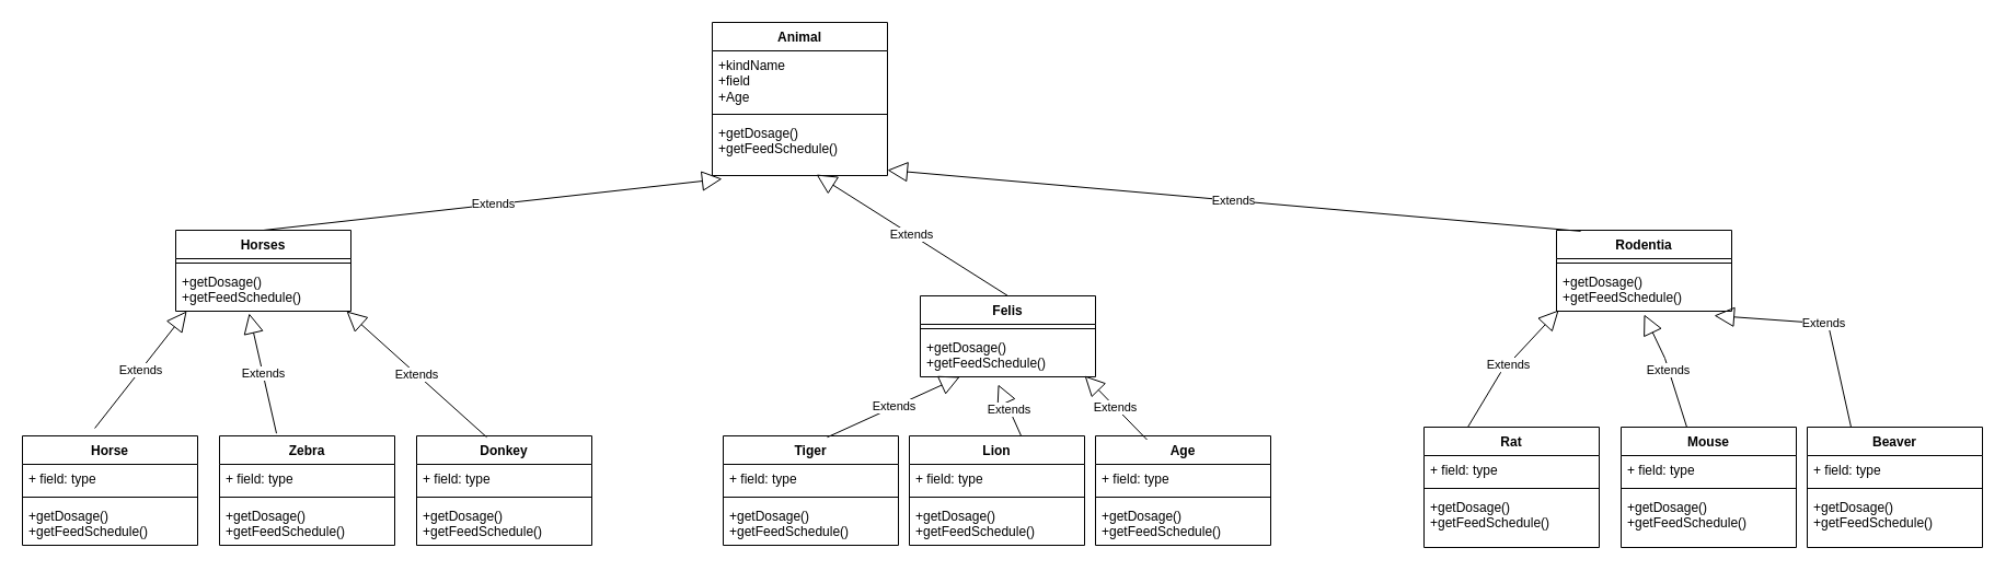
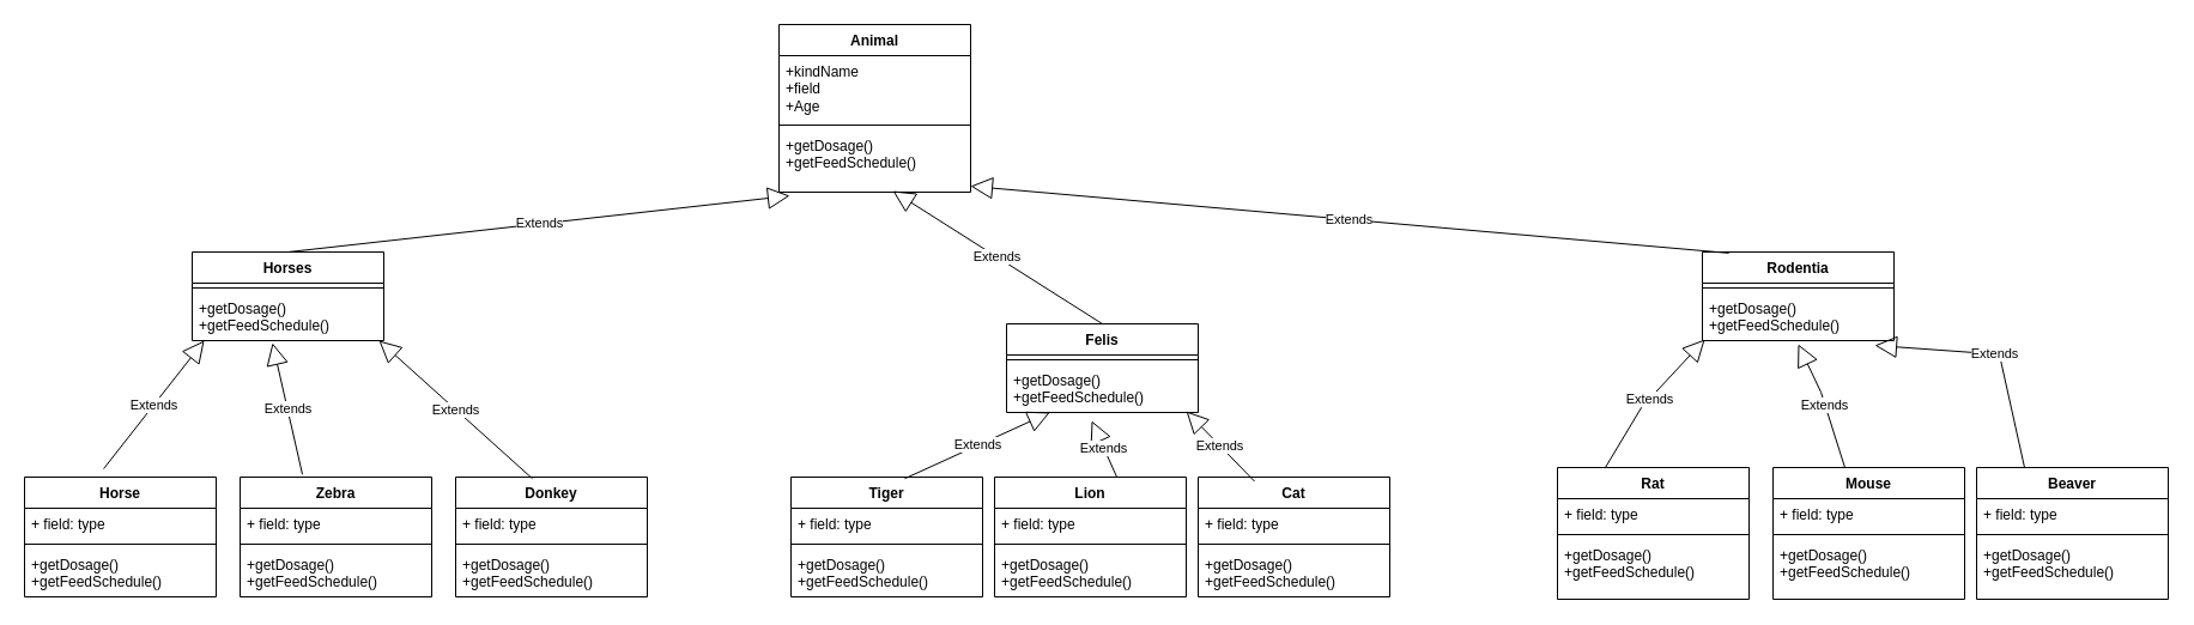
  <mxCell id="0" />
  <mxCell id="1" parent="0" />
  <mxCell id="2" value="Animal" style="swimlane;fontStyle=1;align=center;verticalAlign=top;childLayout=stackLayout;horizontal=1;startSize=26;horizontalStack=0;resizeParent=1;resizeParentMax=0;resizeLast=0;collapsible=1;marginBottom=0;whiteSpace=wrap;html=1;" vertex="1" parent="1"><mxGeometry x="650" y="20" width="160" height="140" as="geometry" /></mxCell>
  <mxCell id="3" value="+kindName&lt;br&gt;+field&lt;br&gt;+Age&lt;br&gt;" style="text;strokeColor=none;fillColor=none;align=left;verticalAlign=top;spacingLeft=4;spacingRight=4;overflow=hidden;rotatable=0;points=[[0,0.5],[1,0.5]];portConstraint=eastwest;whiteSpace=wrap;html=1;" vertex="1" parent="2"><mxGeometry y="26" width="160" height="54" as="geometry" /></mxCell>
  <mxCell id="4" value="" style="line;strokeWidth=1;fillColor=none;align=left;verticalAlign=middle;spacingTop=-1;spacingLeft=3;spacingRight=3;rotatable=0;labelPosition=right;points=[];portConstraint=eastwest;strokeColor=inherit;" vertex="1" parent="2"><mxGeometry y="80" width="160" height="8" as="geometry" /></mxCell>
  <mxCell id="5" value="+getDosage()&lt;br&gt;+getFeedSchedule()" style="text;strokeColor=none;fillColor=none;align=left;verticalAlign=top;spacingLeft=4;spacingRight=4;overflow=hidden;rotatable=0;points=[[0,0.5],[1,0.5]];portConstraint=eastwest;whiteSpace=wrap;html=1;" vertex="1" parent="2"><mxGeometry y="88" width="160" height="52" as="geometry" /></mxCell>
  <mxCell id="6" value="Horses" style="swimlane;fontStyle=1;align=center;verticalAlign=top;childLayout=stackLayout;horizontal=1;startSize=26;horizontalStack=0;resizeParent=1;resizeParentMax=0;resizeLast=0;collapsible=1;marginBottom=0;whiteSpace=wrap;html=1;" vertex="1" parent="1"><mxGeometry x="160" y="210" width="160" height="74" as="geometry" /></mxCell>
  <mxCell id="7" value="" style="line;strokeWidth=1;fillColor=none;align=left;verticalAlign=middle;spacingTop=-1;spacingLeft=3;spacingRight=3;rotatable=0;labelPosition=right;points=[];portConstraint=eastwest;strokeColor=inherit;" vertex="1" parent="6"><mxGeometry y="26" width="160" height="8" as="geometry" /></mxCell>
  <mxCell id="8" value="+getDosage()&lt;br&gt;+getFeedSchedule()&lt;br&gt;" style="text;strokeColor=none;fillColor=none;align=left;verticalAlign=top;spacingLeft=4;spacingRight=4;overflow=hidden;rotatable=0;points=[[0,0.5],[1,0.5]];portConstraint=eastwest;whiteSpace=wrap;html=1;" vertex="1" parent="6"><mxGeometry y="34" width="160" height="40" as="geometry" /></mxCell>
  <mxCell id="9" value="Felis" style="swimlane;fontStyle=1;align=center;verticalAlign=top;childLayout=stackLayout;horizontal=1;startSize=26;horizontalStack=0;resizeParent=1;resizeParentMax=0;resizeLast=0;collapsible=1;marginBottom=0;whiteSpace=wrap;html=1;" vertex="1" parent="1"><mxGeometry x="840" y="270" width="160" height="74" as="geometry" /></mxCell>
  <mxCell id="10" value="" style="line;strokeWidth=1;fillColor=none;align=left;verticalAlign=middle;spacingTop=-1;spacingLeft=3;spacingRight=3;rotatable=0;labelPosition=right;points=[];portConstraint=eastwest;strokeColor=inherit;" vertex="1" parent="9"><mxGeometry y="26" width="160" height="8" as="geometry" /></mxCell>
  <mxCell id="11" value="+getDosage()&lt;br style=&quot;border-color: var(--border-color);&quot;&gt;+getFeedSchedule()" style="text;strokeColor=none;fillColor=none;align=left;verticalAlign=top;spacingLeft=4;spacingRight=4;overflow=hidden;rotatable=0;points=[[0,0.5],[1,0.5]];portConstraint=eastwest;whiteSpace=wrap;html=1;" vertex="1" parent="9"><mxGeometry y="34" width="160" height="40" as="geometry" /></mxCell>
  <mxCell id="12" value="Rodentia" style="swimlane;fontStyle=1;align=center;verticalAlign=top;childLayout=stackLayout;horizontal=1;startSize=26;horizontalStack=0;resizeParent=1;resizeParentMax=0;resizeLast=0;collapsible=1;marginBottom=0;whiteSpace=wrap;html=1;" vertex="1" parent="1"><mxGeometry x="1421" y="210" width="160" height="74" as="geometry" /></mxCell>
  <mxCell id="13" value="" style="line;strokeWidth=1;fillColor=none;align=left;verticalAlign=middle;spacingTop=-1;spacingLeft=3;spacingRight=3;rotatable=0;labelPosition=right;points=[];portConstraint=eastwest;strokeColor=inherit;" vertex="1" parent="12"><mxGeometry y="26" width="160" height="8" as="geometry" /></mxCell>
  <mxCell id="14" value="+getDosage()&lt;br style=&quot;border-color: var(--border-color);&quot;&gt;+getFeedSchedule()" style="text;strokeColor=none;fillColor=none;align=left;verticalAlign=top;spacingLeft=4;spacingRight=4;overflow=hidden;rotatable=0;points=[[0,0.5],[1,0.5]];portConstraint=eastwest;whiteSpace=wrap;html=1;" vertex="1" parent="12"><mxGeometry y="34" width="160" height="40" as="geometry" /></mxCell>
  <mxCell id="15" value="Extends" style="endArrow=block;endSize=16;endFill=0;html=1;rounded=0;exitX=0.5;exitY=0;exitDx=0;exitDy=0;entryX=0.056;entryY=1.058;entryDx=0;entryDy=0;entryPerimeter=0;" edge="1" parent="1" source="6" target="5"><mxGeometry width="160" relative="1" as="geometry"><mxPoint x="400" y="170" as="sourcePoint" /><mxPoint x="560" y="170" as="targetPoint" /></mxGeometry></mxCell>
  <mxCell id="16" value="Extends" style="endArrow=block;endSize=16;endFill=0;html=1;rounded=0;exitX=0.5;exitY=0;exitDx=0;exitDy=0;entryX=0.594;entryY=0.981;entryDx=0;entryDy=0;entryPerimeter=0;" edge="1" parent="1" source="9" target="5"><mxGeometry width="160" relative="1" as="geometry"><mxPoint x="691" y="220" as="sourcePoint" /><mxPoint x="930" y="153" as="targetPoint" /></mxGeometry></mxCell>
  <mxCell id="17" value="Extends" style="endArrow=block;endSize=16;endFill=0;html=1;rounded=0;exitX=0.138;exitY=0.012;exitDx=0;exitDy=0;entryX=1;entryY=0.904;entryDx=0;entryDy=0;entryPerimeter=0;exitPerimeter=0;" edge="1" parent="1" source="12" target="5"><mxGeometry width="160" relative="1" as="geometry"><mxPoint x="950" y="227" as="sourcePoint" /><mxPoint x="1189" y="160" as="targetPoint" /></mxGeometry></mxCell>
  <mxCell id="18" value="Horse" style="swimlane;fontStyle=1;align=center;verticalAlign=top;childLayout=stackLayout;horizontal=1;startSize=26;horizontalStack=0;resizeParent=1;resizeParentMax=0;resizeLast=0;collapsible=1;marginBottom=0;whiteSpace=wrap;html=1;" vertex="1" parent="1"><mxGeometry x="20" y="398" width="160" height="100" as="geometry" /></mxCell>
  <mxCell id="19" value="+ field: type" style="text;strokeColor=none;fillColor=none;align=left;verticalAlign=top;spacingLeft=4;spacingRight=4;overflow=hidden;rotatable=0;points=[[0,0.5],[1,0.5]];portConstraint=eastwest;whiteSpace=wrap;html=1;" vertex="1" parent="18"><mxGeometry y="26" width="160" height="26" as="geometry" /></mxCell>
  <mxCell id="20" value="" style="line;strokeWidth=1;fillColor=none;align=left;verticalAlign=middle;spacingTop=-1;spacingLeft=3;spacingRight=3;rotatable=0;labelPosition=right;points=[];portConstraint=eastwest;strokeColor=inherit;" vertex="1" parent="18"><mxGeometry y="52" width="160" height="8" as="geometry" /></mxCell>
  <mxCell id="21" value="+getDosage()&lt;br style=&quot;border-color: var(--border-color);&quot;&gt;+getFeedSchedule()" style="text;strokeColor=none;fillColor=none;align=left;verticalAlign=top;spacingLeft=4;spacingRight=4;overflow=hidden;rotatable=0;points=[[0,0.5],[1,0.5]];portConstraint=eastwest;whiteSpace=wrap;html=1;" vertex="1" parent="18"><mxGeometry y="60" width="160" height="40" as="geometry" /></mxCell>
  <mxCell id="22" value="Zebra" style="swimlane;fontStyle=1;align=center;verticalAlign=top;childLayout=stackLayout;horizontal=1;startSize=26;horizontalStack=0;resizeParent=1;resizeParentMax=0;resizeLast=0;collapsible=1;marginBottom=0;whiteSpace=wrap;html=1;" vertex="1" parent="1"><mxGeometry x="200" y="398" width="160" height="100" as="geometry" /></mxCell>
  <mxCell id="23" value="+ field: type" style="text;strokeColor=none;fillColor=none;align=left;verticalAlign=top;spacingLeft=4;spacingRight=4;overflow=hidden;rotatable=0;points=[[0,0.5],[1,0.5]];portConstraint=eastwest;whiteSpace=wrap;html=1;" vertex="1" parent="22"><mxGeometry y="26" width="160" height="26" as="geometry" /></mxCell>
  <mxCell id="24" value="" style="line;strokeWidth=1;fillColor=none;align=left;verticalAlign=middle;spacingTop=-1;spacingLeft=3;spacingRight=3;rotatable=0;labelPosition=right;points=[];portConstraint=eastwest;strokeColor=inherit;" vertex="1" parent="22"><mxGeometry y="52" width="160" height="8" as="geometry" /></mxCell>
  <mxCell id="25" value="+getDosage()&lt;br style=&quot;border-color: var(--border-color);&quot;&gt;+getFeedSchedule()" style="text;strokeColor=none;fillColor=none;align=left;verticalAlign=top;spacingLeft=4;spacingRight=4;overflow=hidden;rotatable=0;points=[[0,0.5],[1,0.5]];portConstraint=eastwest;whiteSpace=wrap;html=1;" vertex="1" parent="22"><mxGeometry y="60" width="160" height="40" as="geometry" /></mxCell>
  <mxCell id="26" value="Donkey" style="swimlane;fontStyle=1;align=center;verticalAlign=top;childLayout=stackLayout;horizontal=1;startSize=26;horizontalStack=0;resizeParent=1;resizeParentMax=0;resizeLast=0;collapsible=1;marginBottom=0;whiteSpace=wrap;html=1;" vertex="1" parent="1"><mxGeometry x="380" y="398" width="160" height="100" as="geometry" /></mxCell>
  <mxCell id="27" value="+ field: type" style="text;strokeColor=none;fillColor=none;align=left;verticalAlign=top;spacingLeft=4;spacingRight=4;overflow=hidden;rotatable=0;points=[[0,0.5],[1,0.5]];portConstraint=eastwest;whiteSpace=wrap;html=1;" vertex="1" parent="26"><mxGeometry y="26" width="160" height="26" as="geometry" /></mxCell>
  <mxCell id="28" value="" style="line;strokeWidth=1;fillColor=none;align=left;verticalAlign=middle;spacingTop=-1;spacingLeft=3;spacingRight=3;rotatable=0;labelPosition=right;points=[];portConstraint=eastwest;strokeColor=inherit;" vertex="1" parent="26"><mxGeometry y="52" width="160" height="8" as="geometry" /></mxCell>
  <mxCell id="29" value="+getDosage()&lt;br style=&quot;border-color: var(--border-color);&quot;&gt;+getFeedSchedule()" style="text;strokeColor=none;fillColor=none;align=left;verticalAlign=top;spacingLeft=4;spacingRight=4;overflow=hidden;rotatable=0;points=[[0,0.5],[1,0.5]];portConstraint=eastwest;whiteSpace=wrap;html=1;" vertex="1" parent="26"><mxGeometry y="60" width="160" height="40" as="geometry" /></mxCell>
  <mxCell id="30" value="Tiger" style="swimlane;fontStyle=1;align=center;verticalAlign=top;childLayout=stackLayout;horizontal=1;startSize=26;horizontalStack=0;resizeParent=1;resizeParentMax=0;resizeLast=0;collapsible=1;marginBottom=0;whiteSpace=wrap;html=1;" vertex="1" parent="1"><mxGeometry x="660" y="398" width="160" height="100" as="geometry" /></mxCell>
  <mxCell id="31" value="+ field: type" style="text;strokeColor=none;fillColor=none;align=left;verticalAlign=top;spacingLeft=4;spacingRight=4;overflow=hidden;rotatable=0;points=[[0,0.5],[1,0.5]];portConstraint=eastwest;whiteSpace=wrap;html=1;" vertex="1" parent="30"><mxGeometry y="26" width="160" height="26" as="geometry" /></mxCell>
  <mxCell id="32" value="" style="line;strokeWidth=1;fillColor=none;align=left;verticalAlign=middle;spacingTop=-1;spacingLeft=3;spacingRight=3;rotatable=0;labelPosition=right;points=[];portConstraint=eastwest;strokeColor=inherit;" vertex="1" parent="30"><mxGeometry y="52" width="160" height="8" as="geometry" /></mxCell>
  <mxCell id="33" value="+getDosage()&lt;br style=&quot;border-color: var(--border-color);&quot;&gt;+getFeedSchedule()" style="text;strokeColor=none;fillColor=none;align=left;verticalAlign=top;spacingLeft=4;spacingRight=4;overflow=hidden;rotatable=0;points=[[0,0.5],[1,0.5]];portConstraint=eastwest;whiteSpace=wrap;html=1;" vertex="1" parent="30"><mxGeometry y="60" width="160" height="40" as="geometry" /></mxCell>
  <mxCell id="34" value="Lion" style="swimlane;fontStyle=1;align=center;verticalAlign=top;childLayout=stackLayout;horizontal=1;startSize=26;horizontalStack=0;resizeParent=1;resizeParentMax=0;resizeLast=0;collapsible=1;marginBottom=0;whiteSpace=wrap;html=1;" vertex="1" parent="1"><mxGeometry x="830" y="398" width="160" height="100" as="geometry" /></mxCell>
  <mxCell id="35" value="+ field: type" style="text;strokeColor=none;fillColor=none;align=left;verticalAlign=top;spacingLeft=4;spacingRight=4;overflow=hidden;rotatable=0;points=[[0,0.5],[1,0.5]];portConstraint=eastwest;whiteSpace=wrap;html=1;" vertex="1" parent="34"><mxGeometry y="26" width="160" height="26" as="geometry" /></mxCell>
  <mxCell id="36" value="" style="line;strokeWidth=1;fillColor=none;align=left;verticalAlign=middle;spacingTop=-1;spacingLeft=3;spacingRight=3;rotatable=0;labelPosition=right;points=[];portConstraint=eastwest;strokeColor=inherit;" vertex="1" parent="34"><mxGeometry y="52" width="160" height="8" as="geometry" /></mxCell>
  <mxCell id="37" value="+getDosage()&lt;br style=&quot;border-color: var(--border-color);&quot;&gt;+getFeedSchedule()" style="text;strokeColor=none;fillColor=none;align=left;verticalAlign=top;spacingLeft=4;spacingRight=4;overflow=hidden;rotatable=0;points=[[0,0.5],[1,0.5]];portConstraint=eastwest;whiteSpace=wrap;html=1;" vertex="1" parent="34"><mxGeometry y="60" width="160" height="40" as="geometry" /></mxCell>
- <mxCell id="38" value="Age" style="swimlane;fontStyle=1;align=center;verticalAlign=top;childLayout=stackLayout;horizontal=1;startSize=26;horizontalStack=0;resizeParent=1;resizeParentMax=0;resizeLast=0;collapsible=1;marginBottom=0;whiteSpace=wrap;html=1;" vertex="1" parent="1"><mxGeometry x="1000" y="398" width="160" height="100" as="geometry" /></mxCell>
+ <mxCell id="38" value="Cat" style="swimlane;fontStyle=1;align=center;verticalAlign=top;childLayout=stackLayout;horizontal=1;startSize=26;horizontalStack=0;resizeParent=1;resizeParentMax=0;resizeLast=0;collapsible=1;marginBottom=0;whiteSpace=wrap;html=1;" vertex="1" parent="1"><mxGeometry x="1000" y="398" width="160" height="100" as="geometry" /></mxCell>
  <mxCell id="39" value="+ field: type" style="text;strokeColor=none;fillColor=none;align=left;verticalAlign=top;spacingLeft=4;spacingRight=4;overflow=hidden;rotatable=0;points=[[0,0.5],[1,0.5]];portConstraint=eastwest;whiteSpace=wrap;html=1;" vertex="1" parent="38"><mxGeometry y="26" width="160" height="26" as="geometry" /></mxCell>
  <mxCell id="40" value="" style="line;strokeWidth=1;fillColor=none;align=left;verticalAlign=middle;spacingTop=-1;spacingLeft=3;spacingRight=3;rotatable=0;labelPosition=right;points=[];portConstraint=eastwest;strokeColor=inherit;" vertex="1" parent="38"><mxGeometry y="52" width="160" height="8" as="geometry" /></mxCell>
  <mxCell id="41" value="+getDosage()&lt;br style=&quot;border-color: var(--border-color);&quot;&gt;+getFeedSchedule()" style="text;strokeColor=none;fillColor=none;align=left;verticalAlign=top;spacingLeft=4;spacingRight=4;overflow=hidden;rotatable=0;points=[[0,0.5],[1,0.5]];portConstraint=eastwest;whiteSpace=wrap;html=1;" vertex="1" parent="38"><mxGeometry y="60" width="160" height="40" as="geometry" /></mxCell>
  <mxCell id="42" value="Rat" style="swimlane;fontStyle=1;align=center;verticalAlign=top;childLayout=stackLayout;horizontal=1;startSize=26;horizontalStack=0;resizeParent=1;resizeParentMax=0;resizeLast=0;collapsible=1;marginBottom=0;whiteSpace=wrap;html=1;" vertex="1" parent="1"><mxGeometry x="1300" y="390" width="160" height="110" as="geometry" /></mxCell>
  <mxCell id="43" value="+ field: type" style="text;strokeColor=none;fillColor=none;align=left;verticalAlign=top;spacingLeft=4;spacingRight=4;overflow=hidden;rotatable=0;points=[[0,0.5],[1,0.5]];portConstraint=eastwest;whiteSpace=wrap;html=1;" vertex="1" parent="42"><mxGeometry y="26" width="160" height="26" as="geometry" /></mxCell>
  <mxCell id="44" value="" style="line;strokeWidth=1;fillColor=none;align=left;verticalAlign=middle;spacingTop=-1;spacingLeft=3;spacingRight=3;rotatable=0;labelPosition=right;points=[];portConstraint=eastwest;strokeColor=inherit;" vertex="1" parent="42"><mxGeometry y="52" width="160" height="8" as="geometry" /></mxCell>
  <mxCell id="45" value="+getDosage()&lt;br style=&quot;border-color: var(--border-color);&quot;&gt;+getFeedSchedule()" style="text;strokeColor=none;fillColor=none;align=left;verticalAlign=top;spacingLeft=4;spacingRight=4;overflow=hidden;rotatable=0;points=[[0,0.5],[1,0.5]];portConstraint=eastwest;whiteSpace=wrap;html=1;" vertex="1" parent="42"><mxGeometry y="60" width="160" height="50" as="geometry" /></mxCell>
  <mxCell id="46" value="Mouse" style="swimlane;fontStyle=1;align=center;verticalAlign=top;childLayout=stackLayout;horizontal=1;startSize=26;horizontalStack=0;resizeParent=1;resizeParentMax=0;resizeLast=0;collapsible=1;marginBottom=0;whiteSpace=wrap;html=1;" vertex="1" parent="1"><mxGeometry x="1480" y="390" width="160" height="110" as="geometry" /></mxCell>
  <mxCell id="47" value="+ field: type" style="text;strokeColor=none;fillColor=none;align=left;verticalAlign=top;spacingLeft=4;spacingRight=4;overflow=hidden;rotatable=0;points=[[0,0.5],[1,0.5]];portConstraint=eastwest;whiteSpace=wrap;html=1;" vertex="1" parent="46"><mxGeometry y="26" width="160" height="26" as="geometry" /></mxCell>
  <mxCell id="48" value="" style="line;strokeWidth=1;fillColor=none;align=left;verticalAlign=middle;spacingTop=-1;spacingLeft=3;spacingRight=3;rotatable=0;labelPosition=right;points=[];portConstraint=eastwest;strokeColor=inherit;" vertex="1" parent="46"><mxGeometry y="52" width="160" height="8" as="geometry" /></mxCell>
  <mxCell id="49" value="+getDosage()&lt;br style=&quot;border-color: var(--border-color);&quot;&gt;+getFeedSchedule()" style="text;strokeColor=none;fillColor=none;align=left;verticalAlign=top;spacingLeft=4;spacingRight=4;overflow=hidden;rotatable=0;points=[[0,0.5],[1,0.5]];portConstraint=eastwest;whiteSpace=wrap;html=1;" vertex="1" parent="46"><mxGeometry y="60" width="160" height="50" as="geometry" /></mxCell>
  <mxCell id="50" value="Beaver&lt;br&gt;" style="swimlane;fontStyle=1;align=center;verticalAlign=top;childLayout=stackLayout;horizontal=1;startSize=26;horizontalStack=0;resizeParent=1;resizeParentMax=0;resizeLast=0;collapsible=1;marginBottom=0;whiteSpace=wrap;html=1;" vertex="1" parent="1"><mxGeometry x="1650" y="390" width="160" height="110" as="geometry" /></mxCell>
  <mxCell id="51" value="+ field: type" style="text;strokeColor=none;fillColor=none;align=left;verticalAlign=top;spacingLeft=4;spacingRight=4;overflow=hidden;rotatable=0;points=[[0,0.5],[1,0.5]];portConstraint=eastwest;whiteSpace=wrap;html=1;" vertex="1" parent="50"><mxGeometry y="26" width="160" height="26" as="geometry" /></mxCell>
  <mxCell id="52" value="" style="line;strokeWidth=1;fillColor=none;align=left;verticalAlign=middle;spacingTop=-1;spacingLeft=3;spacingRight=3;rotatable=0;labelPosition=right;points=[];portConstraint=eastwest;strokeColor=inherit;" vertex="1" parent="50"><mxGeometry y="52" width="160" height="8" as="geometry" /></mxCell>
  <mxCell id="53" value="+getDosage()&lt;br style=&quot;border-color: var(--border-color);&quot;&gt;+getFeedSchedule()" style="text;strokeColor=none;fillColor=none;align=left;verticalAlign=top;spacingLeft=4;spacingRight=4;overflow=hidden;rotatable=0;points=[[0,0.5],[1,0.5]];portConstraint=eastwest;whiteSpace=wrap;html=1;" vertex="1" parent="50"><mxGeometry y="60" width="160" height="50" as="geometry" /></mxCell>
  <mxCell id="54" value="Extends" style="endArrow=block;endSize=16;endFill=0;html=1;rounded=0;exitX=0.4;exitY=0.012;exitDx=0;exitDy=0;exitPerimeter=0;entryX=0.975;entryY=1;entryDx=0;entryDy=0;entryPerimeter=0;" edge="1" parent="1" source="26" target="8"><mxGeometry width="160" relative="1" as="geometry"><mxPoint x="-90" y="230" as="sourcePoint" /><mxPoint x="70" y="230" as="targetPoint" /><Array as="points" /></mxGeometry></mxCell>
  <mxCell id="55" value="Extends" style="endArrow=block;endSize=16;endFill=0;html=1;rounded=0;exitX=0.325;exitY=-0.023;exitDx=0;exitDy=0;exitPerimeter=0;entryX=0.419;entryY=1.05;entryDx=0;entryDy=0;entryPerimeter=0;" edge="1" parent="1" source="22" target="8"><mxGeometry width="160" relative="1" as="geometry"><mxPoint x="260" y="390" as="sourcePoint" /><mxPoint x="390" y="340" as="targetPoint" /></mxGeometry></mxCell>
  <mxCell id="56" value="Extends" style="endArrow=block;endSize=16;endFill=0;html=1;rounded=0;exitX=0.413;exitY=-0.07;exitDx=0;exitDy=0;exitPerimeter=0;entryX=0.063;entryY=1;entryDx=0;entryDy=0;entryPerimeter=0;" edge="1" parent="1" source="18" target="8"><mxGeometry width="160" relative="1" as="geometry"><mxPoint x="-50" y="280" as="sourcePoint" /><mxPoint x="110" y="280" as="targetPoint" /></mxGeometry></mxCell>
  <mxCell id="57" value="Extends" style="endArrow=block;endSize=16;endFill=0;html=1;rounded=0;exitX=0.594;exitY=0.012;exitDx=0;exitDy=0;exitPerimeter=0;" edge="1" parent="1" source="30" target="11"><mxGeometry width="160" relative="1" as="geometry"><mxPoint x="640" y="360" as="sourcePoint" /><mxPoint x="800" y="360" as="targetPoint" /></mxGeometry></mxCell>
  <mxCell id="58" value="Extends" style="endArrow=block;endSize=16;endFill=0;html=1;rounded=0;exitX=0.638;exitY=0;exitDx=0;exitDy=0;exitPerimeter=0;entryX=0.444;entryY=1.175;entryDx=0;entryDy=0;entryPerimeter=0;" edge="1" parent="1" source="34" target="11"><mxGeometry width="160" relative="1" as="geometry"><mxPoint x="930" y="390" as="sourcePoint" /><mxPoint x="1051" y="335" as="targetPoint" /></mxGeometry></mxCell>
  <mxCell id="59" value="Extends" style="endArrow=block;endSize=16;endFill=0;html=1;rounded=0;exitX=0.294;exitY=0.035;exitDx=0;exitDy=0;exitPerimeter=0;entryX=0.938;entryY=0.975;entryDx=0;entryDy=0;entryPerimeter=0;" edge="1" parent="1" source="38" target="11"><mxGeometry width="160" relative="1" as="geometry"><mxPoint x="1046" y="375" as="sourcePoint" /><mxPoint x="1167" y="320" as="targetPoint" /></mxGeometry></mxCell>
  <mxCell id="60" value="Extends" style="endArrow=block;endSize=16;endFill=0;html=1;rounded=0;exitX=0.25;exitY=0;exitDx=0;exitDy=0;entryX=0.013;entryY=0.975;entryDx=0;entryDy=0;entryPerimeter=0;" edge="1" parent="1" source="42" target="14"><mxGeometry width="160" relative="1" as="geometry"><mxPoint x="1300" y="368" as="sourcePoint" /><mxPoint x="1243" y="310" as="targetPoint" /><Array as="points"><mxPoint x="1370" y="340" /></Array></mxGeometry></mxCell>
  <mxCell id="61" value="Extends" style="endArrow=block;endSize=16;endFill=0;html=1;rounded=0;exitX=0.375;exitY=0;exitDx=0;exitDy=0;exitPerimeter=0;entryX=0.5;entryY=1.075;entryDx=0;entryDy=0;entryPerimeter=0;" edge="1" parent="1" source="46" target="14"><mxGeometry width="160" relative="1" as="geometry"><mxPoint x="1539" y="377" as="sourcePoint" /><mxPoint x="1501" y="300" as="targetPoint" /><Array as="points"><mxPoint x="1520" y="327" /></Array></mxGeometry></mxCell>
  <mxCell id="62" value="Extends" style="endArrow=block;endSize=16;endFill=0;html=1;rounded=0;exitX=0.25;exitY=0;exitDx=0;exitDy=0;entryX=0.9;entryY=1.1;entryDx=0;entryDy=0;entryPerimeter=0;" edge="1" parent="1" source="50" target="14"><mxGeometry width="160" relative="1" as="geometry"><mxPoint x="1689" y="358.5" as="sourcePoint" /><mxPoint x="1650" y="255.5" as="targetPoint" /><Array as="points"><mxPoint x="1669" y="295.5" /></Array></mxGeometry></mxCell>
